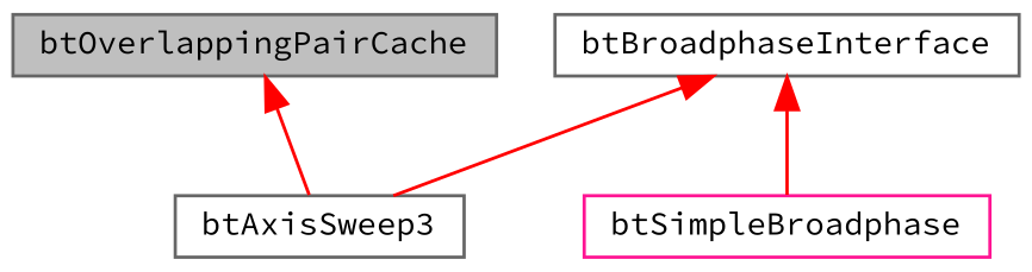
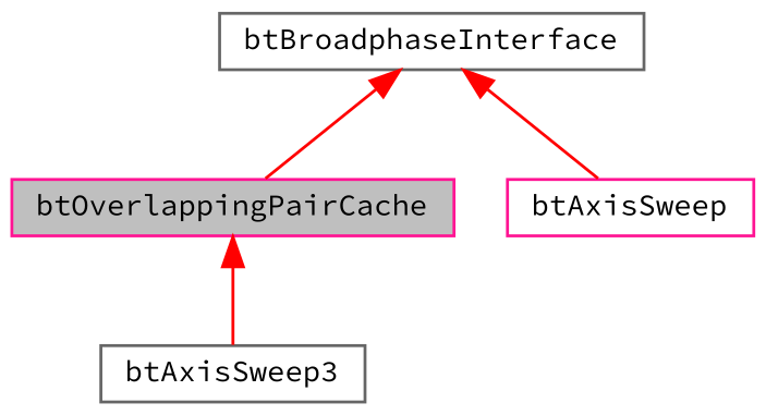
  digraph {
    fontname="Source Code Pro"
    node [color=deeppink fillcolor=white fontname="Source Code Pro" fontsize=10 shape=record style=filled]
    edge [color=red dir=back fontname="Source Code Pro" fontsize=10 labelfontname=Helvetica labelfontsize=10 style=solid]
-   n1 [color=gray40 fillcolor=grey75 fontcolor=black height=0.2 label=btOverlappingPairCache width=0.4]
+   n1 [fillcolor=grey75 fontcolor=black height=0.2 label=btOverlappingPairCache width=0.4]
    n2 [color=gray40 height=0.2 label=btAxisSweep3 width=0.4]
-   n3 [height=0.2 label=btSimpleBroadphase width=0.4]
+   n3 [height=0.2 label=btAxisSweep width=0.4]
    n4 [color=gray40 height=0.2 label=btBroadphaseInterface width=0.4]
    n1 -> n2
-   n4 -> n2
+   n4 -> n1
    n4 -> n3
  }
